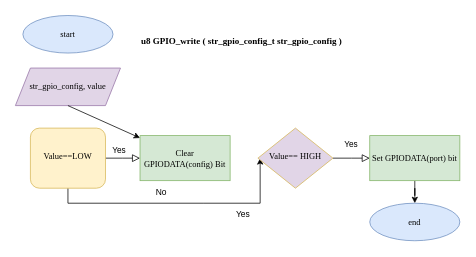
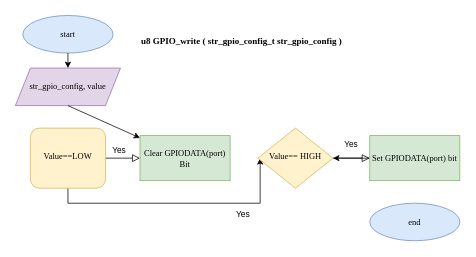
  <mxCell id="0" />
  <mxCell id="1" parent="0" />
  <mxCell id="2" value="&lt;font face=&quot;calibri&quot; style=&quot;font-size: 11.29px;&quot;&gt;str_gpio_config, value&lt;/font&gt;" style="shape=parallelogram;perimeter=parallelogramPerimeter;whiteSpace=wrap;html=1;fixedSize=1;fillColor=#e1d5e7;strokeColor=#9673a6;" vertex="1" parent="1"><mxGeometry x="20" y="90" width="140" height="50" as="geometry" /></mxCell>
  <mxCell id="3" value="&lt;font style=&quot;font-size: 11.29px;&quot; face=&quot;calibri&quot;&gt;start&lt;/font&gt;" style="ellipse;whiteSpace=wrap;html=1;fillColor=#dae8fc;strokeColor=#6c8ebf;" vertex="1" parent="1"><mxGeometry x="30" y="20" width="120" height="50" as="geometry" /></mxCell>
  <mxCell id="4" value="" style="endArrow=classic;html=1;rounded=0;exitX=0.5;exitY=1;exitDx=0;exitDy=0;" edge="1" parent="1" source="2" target="7"><mxGeometry width="50" height="50" relative="1" as="geometry"><mxPoint x="-320" y="350" as="sourcePoint" /><mxPoint x="90" y="130" as="targetPoint" /></mxGeometry></mxCell>
+ <mxCell id="5" value="" style="endArrow=classic;html=1;rounded=0;exitX=0.5;exitY=1;exitDx=0;exitDy=0;entryX=0.5;entryY=0;entryDx=0;entryDy=0;" edge="1" parent="1" source="3" target="2"><mxGeometry width="50" height="50" relative="1" as="geometry"><mxPoint x="260" y="270" as="sourcePoint" /><mxPoint x="310" y="220" as="targetPoint" /></mxGeometry></mxCell>
  <mxCell id="6" value="&lt;font face=&quot;calibri&quot;&gt;&lt;b&gt;u8 GPIO_write ( str_gpio_config_t str_gpio_config )&lt;/b&gt;&lt;/font&gt;" style="text;html=1;align=center;verticalAlign=middle;resizable=0;points=[];autosize=1;strokeColor=none;fillColor=none;" vertex="1" parent="1"><mxGeometry x="181" y="40" width="280" height="30" as="geometry" /></mxCell>
- <mxCell id="7" value="&lt;div style=&quot;&quot;&gt;&lt;font style=&quot;font-size: 11.29px;&quot; face=&quot;calibri&quot;&gt;Clear GPIODATA(config) Bit&lt;/font&gt;&lt;/div&gt;" style="rounded=0;whiteSpace=wrap;html=1;fillColor=#d5e8d4;strokeColor=#82b366;" vertex="1" parent="1"><mxGeometry x="186" y="180" width="120" height="60" as="geometry" /></mxCell>
+ <mxCell id="7" value="&lt;div style=&quot;&quot;&gt;&lt;font style=&quot;font-size: 11.29px;&quot; face=&quot;calibri&quot;&gt;Clear GPIODATA(port) Bit&lt;/font&gt;&lt;/div&gt;" style="rounded=0;whiteSpace=wrap;html=1;fillColor=#d5e8d4;strokeColor=#82b366;" vertex="1" parent="1"><mxGeometry x="186" y="180" width="120" height="60" as="geometry" /></mxCell>
  <mxCell id="8" value="" style="endArrow=classic;html=1;rounded=0;exitX=0.5;exitY=1;exitDx=0;exitDy=0;" edge="1" parent="1" source="10"><mxGeometry width="50" height="50" relative="1" as="geometry"><mxPoint x="86" y="260" as="sourcePoint" /><mxPoint x="346" y="210" as="targetPoint" /><Array as="points"><mxPoint x="90" y="270" /><mxPoint x="166" y="270" /><mxPoint x="270" y="270" /><mxPoint x="346" y="270" /></Array></mxGeometry></mxCell>
  <mxCell id="9" value="Yes" style="rounded=0;html=1;jettySize=auto;orthogonalLoop=1;fontSize=11;endArrow=block;endFill=0;endSize=8;strokeWidth=1;shadow=0;labelBackgroundColor=none;edgeStyle=orthogonalEdgeStyle;exitX=1;exitY=0.5;exitDx=0;exitDy=0;" edge="1" parent="1" source="10"><mxGeometry x="-0.217" y="10" relative="1" as="geometry"><mxPoint as="offset" /><mxPoint x="186" y="210" as="targetPoint" /></mxGeometry></mxCell>
  <mxCell id="10" value="&lt;font face=&quot;calibri&quot;&gt;&lt;span style=&quot;font-size: 11.29px;&quot;&gt;Value==LOW&lt;/span&gt;&lt;/font&gt;" style="whiteSpace=wrap;html=1;shadow=0;fontFamily=Helvetica;fontSize=12;align=center;strokeWidth=1;spacing=6;spacingTop=-4;fillColor=#fff2cc;strokeColor=#d6b656;rounded=1;" vertex="1" parent="1"><mxGeometry x="40" y="170" width="100" height="80" as="geometry" /></mxCell>
- <mxCell id="11" value="" style="edgeStyle=orthogonalEdgeStyle;rounded=0;orthogonalLoop=1;jettySize=auto;html=1;entryX=0.5;entryY=0;entryDx=0;entryDy=0;" edge="1" parent="1" source="12" target="17"><mxGeometry relative="1" as="geometry"><mxPoint x="552.059" y="270" as="targetPoint" /></mxGeometry></mxCell>
+ <mxCell id="11" value="" style="edgeStyle=orthogonalEdgeStyle;rounded=0;orthogonalLoop=1;jettySize=auto;html=1;" edge="1" parent="1" source="12" target="14"><mxGeometry relative="1" as="geometry"><mxPoint x="552.059" y="270" as="targetPoint" /></mxGeometry></mxCell>
  <mxCell id="12" value="&lt;div style=&quot;&quot;&gt;&lt;font style=&quot;font-size: 11.29px;&quot; face=&quot;calibri&quot;&gt;Set GPIODATA(port) bit&lt;/font&gt;&lt;br&gt;&lt;/div&gt;" style="rounded=0;whiteSpace=wrap;html=1;fillColor=#d5e8d4;strokeColor=#82b366;" vertex="1" parent="1"><mxGeometry x="492" y="180" width="120" height="60" as="geometry" /></mxCell>
  <mxCell id="13" value="Yes" style="rounded=0;html=1;jettySize=auto;orthogonalLoop=1;fontSize=11;endArrow=block;endFill=0;endSize=8;strokeWidth=1;shadow=0;labelBackgroundColor=none;edgeStyle=orthogonalEdgeStyle;exitX=1;exitY=0.5;exitDx=0;exitDy=0;" edge="1" parent="1" source="14"><mxGeometry y="20" relative="1" as="geometry"><mxPoint as="offset" /><mxPoint x="492" y="210" as="targetPoint" /></mxGeometry></mxCell>
- <mxCell id="14" value="&lt;font face=&quot;calibri&quot; style=&quot;font-size: 11.29px;&quot;&gt;Value== HIGH&lt;/font&gt;" style="rhombus;whiteSpace=wrap;html=1;shadow=0;fontFamily=Helvetica;fontSize=12;align=center;strokeWidth=1;spacing=6;spacingTop=-4;fillColor=#e1d5e7;strokeColor=#d6b656;" vertex="1" parent="1"><mxGeometry x="343" y="170" width="100" height="80" as="geometry" /></mxCell>
- <mxCell id="15" value="&lt;font style=&quot;font-size: 11.29px;&quot;&gt;No&lt;/font&gt;" style="text;html=1;align=center;verticalAlign=middle;resizable=0;points=[];autosize=1;strokeColor=none;fillColor=none;" vertex="1" parent="1"><mxGeometry x="194" y="240" width="40" height="30" as="geometry" /></mxCell>
+ <mxCell id="14" value="&lt;font face=&quot;calibri&quot; style=&quot;font-size: 11.29px;&quot;&gt;Value== HIGH&lt;/font&gt;" style="rhombus;whiteSpace=wrap;html=1;shadow=0;fontFamily=Helvetica;fontSize=12;align=center;strokeWidth=1;spacing=6;spacingTop=-4;fillColor=#fff2cc;strokeColor=#d6b656;" vertex="1" parent="1"><mxGeometry x="343" y="170" width="100" height="80" as="geometry" /></mxCell>
  <mxCell id="16" value="&lt;font style=&quot;font-size: 11.29px;&quot;&gt;Yes&lt;/font&gt;" style="text;html=1;align=center;verticalAlign=middle;resizable=0;points=[];autosize=1;strokeColor=none;fillColor=none;" vertex="1" parent="1"><mxGeometry x="303" y="270" width="40" height="30" as="geometry" /></mxCell>
  <mxCell id="17" value="&lt;font style=&quot;font-size: 11.29px;&quot; face=&quot;calibri&quot;&gt;end&lt;/font&gt;" style="ellipse;whiteSpace=wrap;html=1;fillColor=#dae8fc;strokeColor=#6c8ebf;" vertex="1" parent="1"><mxGeometry x="492" y="270" width="120" height="50" as="geometry" /></mxCell>
